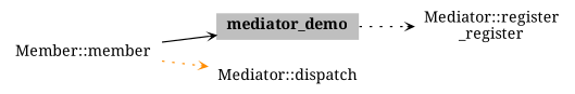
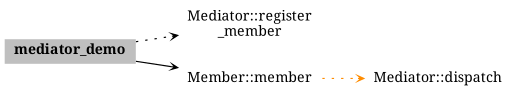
  digraph {
    fontname="Noto Serif"
    rankdir=LR
    node [color=brown fontname="Noto Serif" fontsize=12 shape=plaintext]
    edge [arrowhead=open arrowsize=0.5 arrowtail=open color=black fontname="Noto Serif" fontsize=15 labelfontsize=15 style=dotted]
    n1 [color=black fillcolor=grey75 fontcolor=black height=0.2 label=<<b>mediator_demo</b>> style=filled width=0.4]
-   n2 [color=deeppink height=0.2 label="Mediator::register\l_register" width=0.4]
+   n2 [color=deeppink height=0.2 label="Mediator::register\l_member" width=0.4]
    n3 [height=0.2 label="Member::member" width=0.4]
    n4 [height=0.2 label="Mediator::dispatch" width=0.4]
    n1 -> n2
-   n3 -> n1 [style=solid]
+   n1 -> n3 [style=solid]
    n3 -> n4 [color=darkorange]
  }
